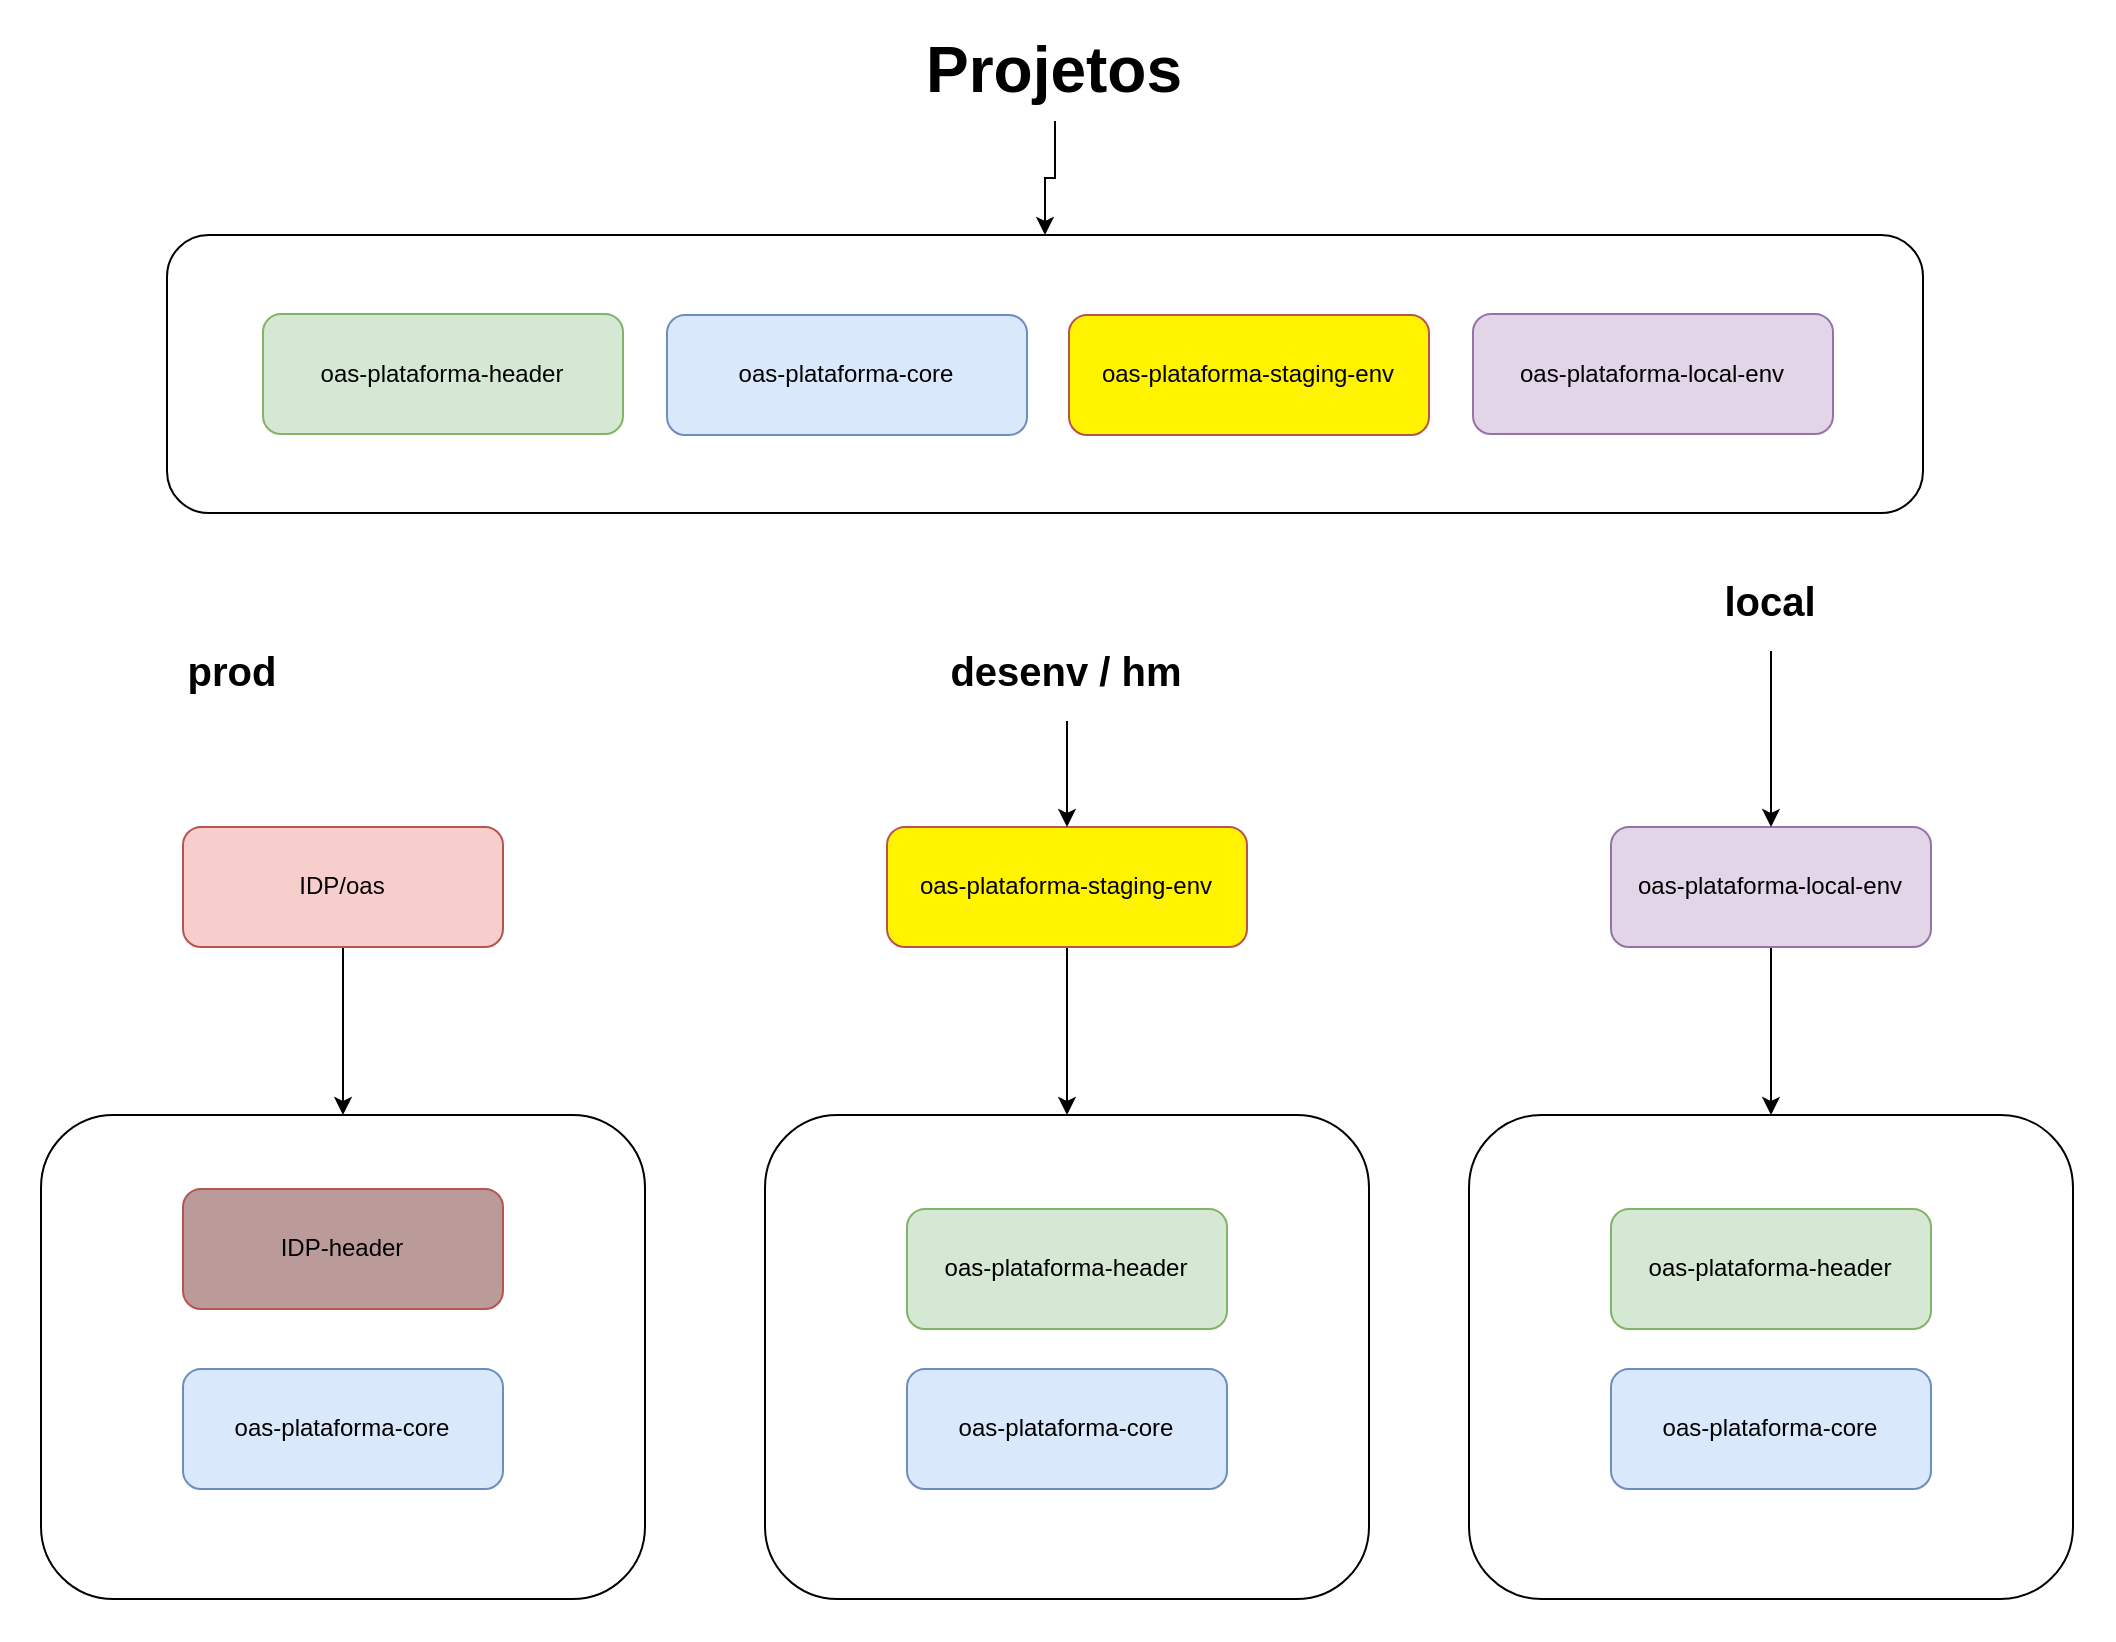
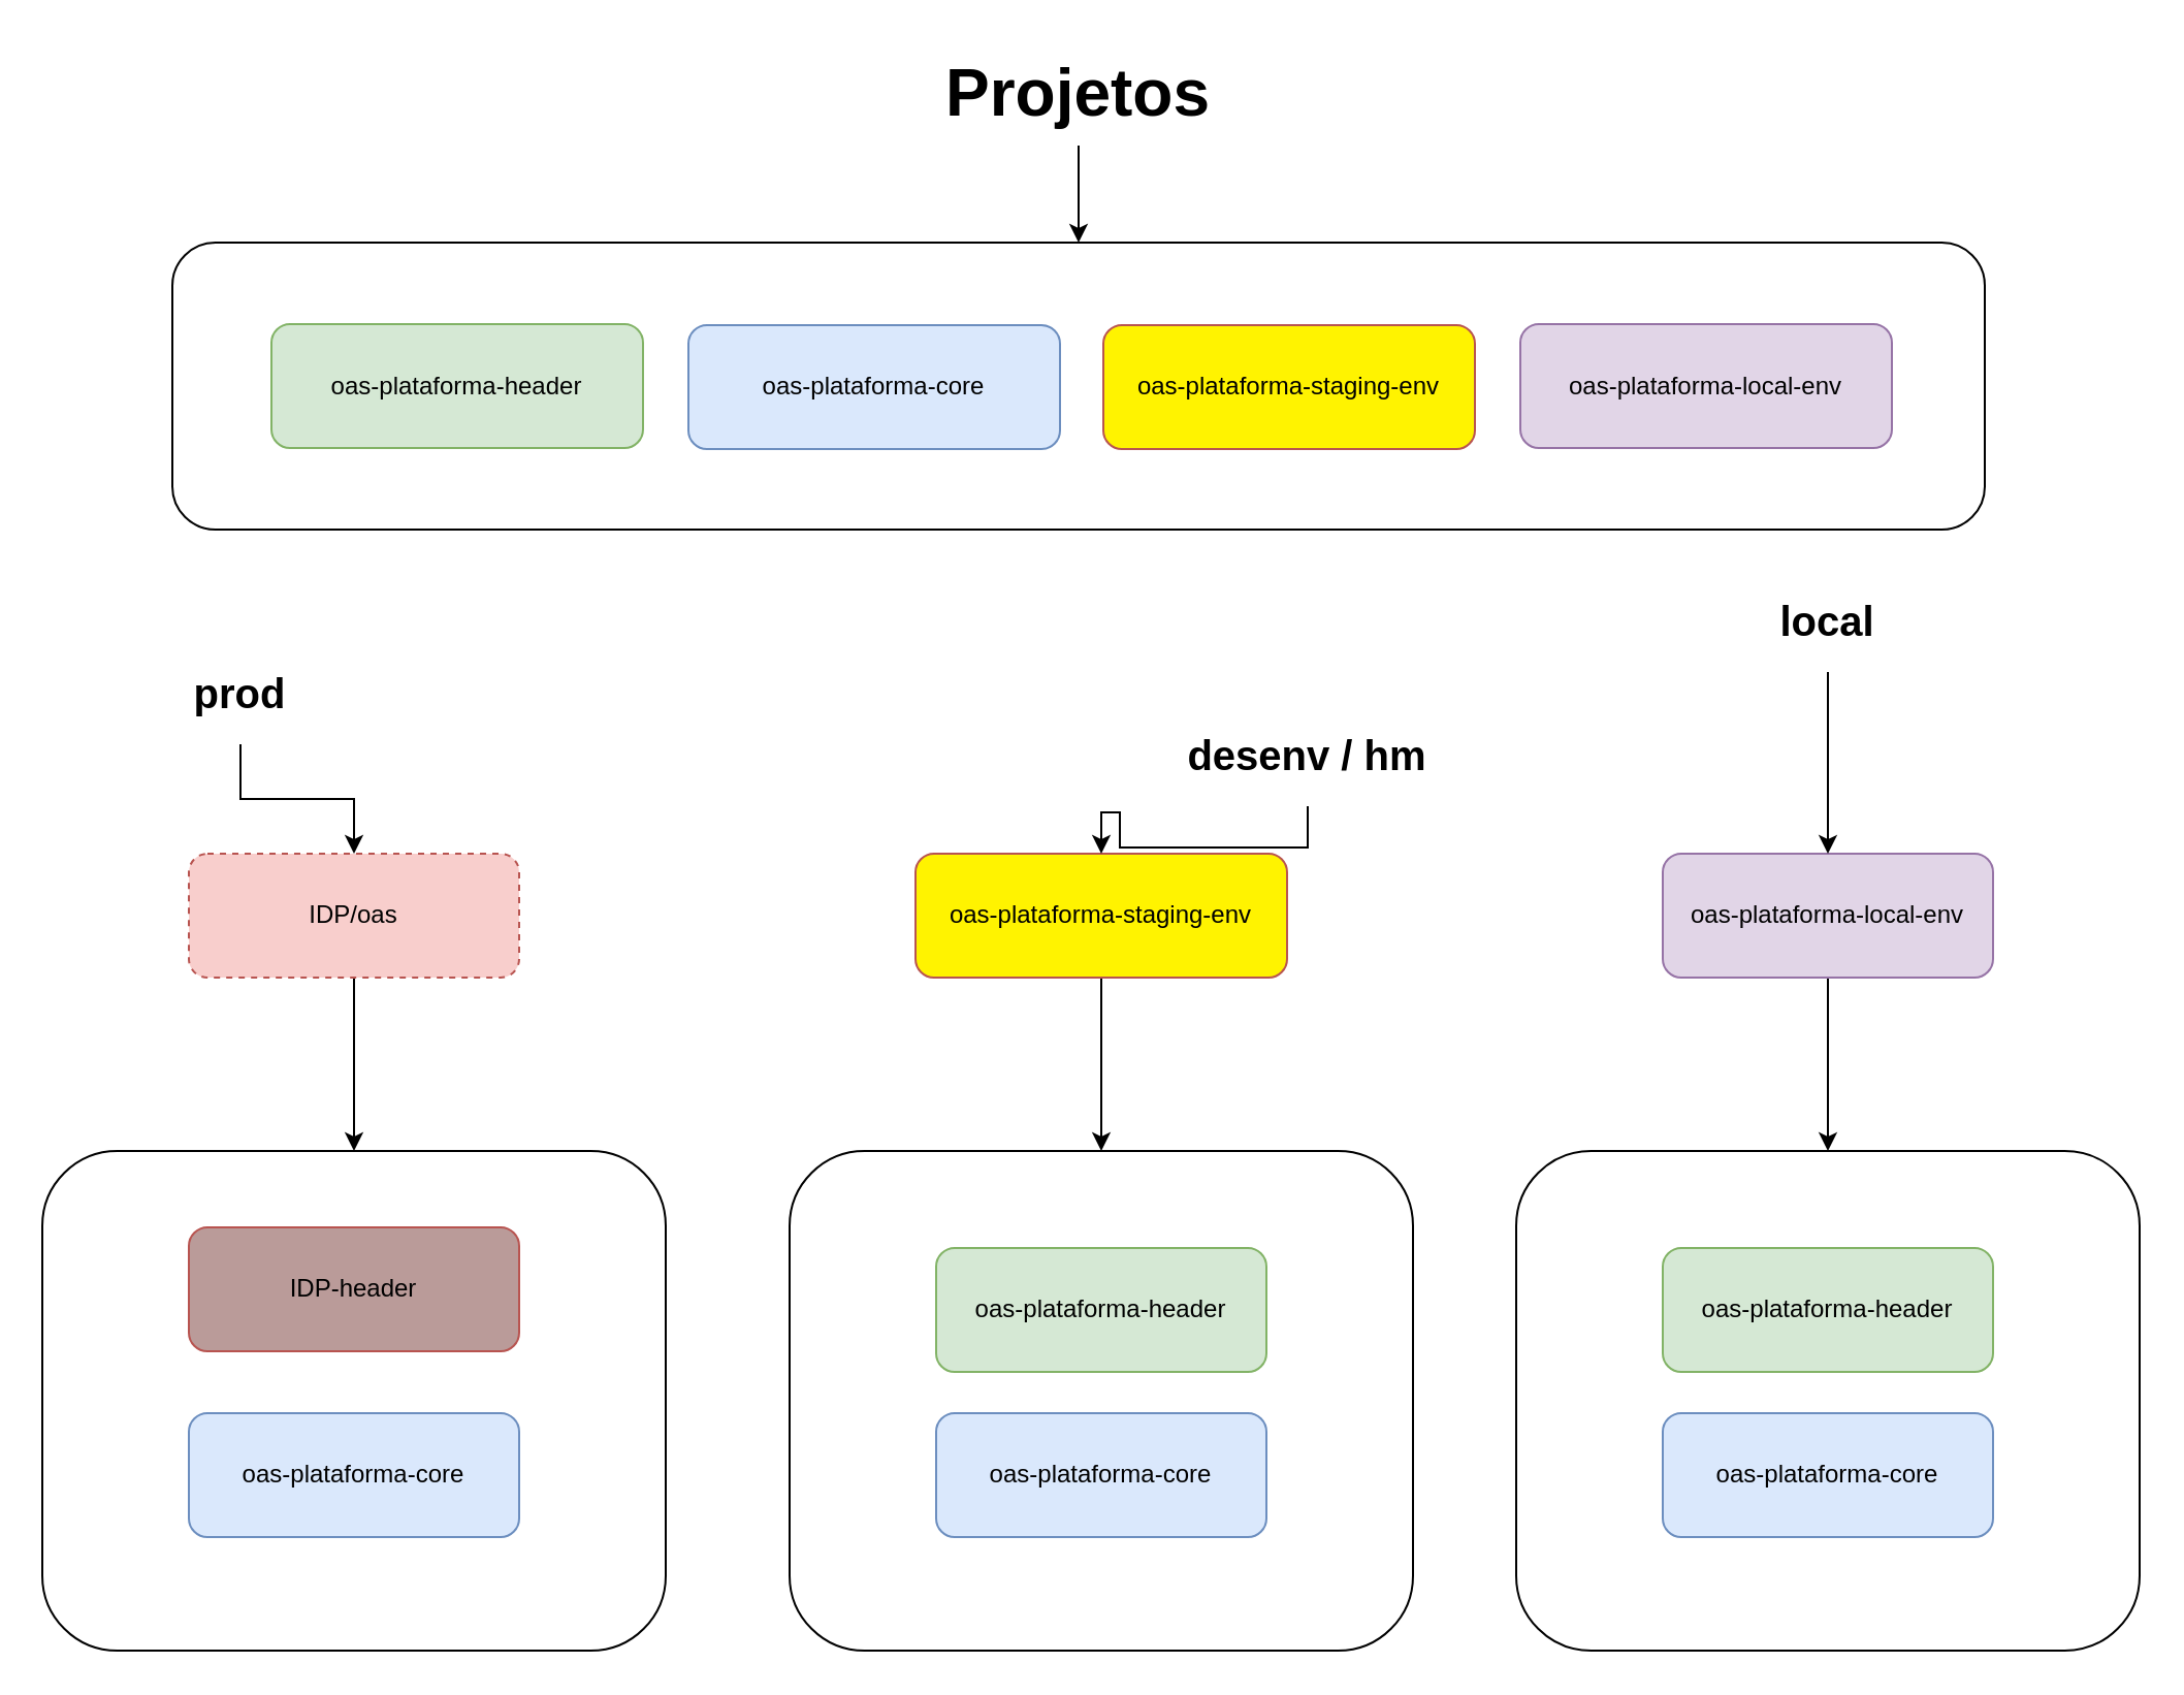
  <mxCell id="0" />
  <mxCell id="1" parent="0" />
  <mxCell id="2" value="" style="rounded=1;whiteSpace=wrap;html=1;" vertex="1" parent="1"><mxGeometry x="83" y="117" width="878" height="139" as="geometry" /></mxCell>
  <mxCell id="3" value="oas-plataforma-core" style="rounded=1;whiteSpace=wrap;html=1;fillColor=#dae8fc;strokeColor=#6c8ebf;" vertex="1" parent="1"><mxGeometry x="333" y="157" width="180" height="60" as="geometry" /></mxCell>
  <mxCell id="4" value="oas-plataforma-header" style="rounded=1;whiteSpace=wrap;html=1;fillColor=#d5e8d4;strokeColor=#82b366;" vertex="1" parent="1"><mxGeometry x="131" y="156.5" width="180" height="60" as="geometry" /></mxCell>
  <mxCell id="5" style="edgeStyle=orthogonalEdgeStyle;rounded=0;orthogonalLoop=1;jettySize=auto;html=1;" edge="1" parent="1" source="6" target="7"><mxGeometry relative="1" as="geometry" /></mxCell>
  <mxCell id="6" value="oas-plataforma-staging-env" style="rounded=1;whiteSpace=wrap;html=1;fillColor=#FFF300;strokeColor=#b85450;" vertex="1" parent="1"><mxGeometry x="443" y="413" width="180" height="60" as="geometry" /></mxCell>
  <mxCell id="7" value="" style="rounded=1;whiteSpace=wrap;html=1;" vertex="1" parent="1"><mxGeometry x="382" y="557" width="302" height="242" as="geometry" /></mxCell>
  <mxCell id="8" value="oas-plataforma-header" style="rounded=1;whiteSpace=wrap;html=1;fillColor=#d5e8d4;strokeColor=#82b366;" vertex="1" parent="1"><mxGeometry x="453" y="604" width="160" height="60" as="geometry" /></mxCell>
  <mxCell id="9" value="oas-plataforma-core" style="rounded=1;whiteSpace=wrap;html=1;fillColor=#dae8fc;strokeColor=#6c8ebf;" vertex="1" parent="1"><mxGeometry x="453" y="684" width="160" height="60" as="geometry" /></mxCell>
  <mxCell id="10" style="edgeStyle=orthogonalEdgeStyle;rounded=0;orthogonalLoop=1;jettySize=auto;html=1;" edge="1" source="11" target="12" parent="1"><mxGeometry relative="1" as="geometry" /></mxCell>
  <mxCell id="11" value="oas-plataforma-local-env" style="rounded=1;whiteSpace=wrap;html=1;fillColor=#e1d5e7;strokeColor=#9673a6;" vertex="1" parent="1"><mxGeometry x="805" y="413" width="160" height="60" as="geometry" /></mxCell>
  <mxCell id="12" value="" style="rounded=1;whiteSpace=wrap;html=1;" vertex="1" parent="1"><mxGeometry x="734" y="557" width="302" height="242" as="geometry" /></mxCell>
  <mxCell id="13" value="oas-plataforma-header" style="rounded=1;whiteSpace=wrap;html=1;fillColor=#d5e8d4;strokeColor=#82b366;" vertex="1" parent="1"><mxGeometry x="805" y="604" width="160" height="60" as="geometry" /></mxCell>
  <mxCell id="14" value="oas-plataforma-core" style="rounded=1;whiteSpace=wrap;html=1;fillColor=#dae8fc;strokeColor=#6c8ebf;" vertex="1" parent="1"><mxGeometry x="805" y="684" width="160" height="60" as="geometry" /></mxCell>
  <mxCell id="15" style="edgeStyle=orthogonalEdgeStyle;rounded=0;orthogonalLoop=1;jettySize=auto;html=1;" edge="1" parent="1" source="16" target="17"><mxGeometry relative="1" as="geometry" /></mxCell>
- <mxCell id="16" value="IDP/oas" style="rounded=1;whiteSpace=wrap;html=1;fillColor=#f8cecc;strokeColor=#b85450;" vertex="1" parent="1"><mxGeometry x="91" y="413" width="160" height="60" as="geometry" /></mxCell>
+ <mxCell id="16" value="IDP/oas" style="rounded=1;whiteSpace=wrap;html=1;fillColor=#f8cecc;strokeColor=#b85450;dashed=1;" vertex="1" parent="1"><mxGeometry x="91" y="413" width="160" height="60" as="geometry" /></mxCell>
  <mxCell id="17" value="" style="rounded=1;whiteSpace=wrap;html=1;" vertex="1" parent="1"><mxGeometry x="20" y="557" width="302" height="242" as="geometry" /></mxCell>
  <mxCell id="18" value="IDP-header" style="rounded=1;whiteSpace=wrap;html=1;fillColor=#BA9B99;strokeColor=#b85450;" vertex="1" parent="1"><mxGeometry x="91" y="594" width="160" height="60" as="geometry" /></mxCell>
  <mxCell id="19" value="oas-plataforma-core" style="rounded=1;whiteSpace=wrap;html=1;fillColor=#dae8fc;strokeColor=#6c8ebf;" vertex="1" parent="1"><mxGeometry x="91" y="684" width="160" height="60" as="geometry" /></mxCell>
  <mxCell id="20" style="edgeStyle=orthogonalEdgeStyle;rounded=0;orthogonalLoop=1;jettySize=auto;html=1;" edge="1" parent="1" source="21" target="6"><mxGeometry relative="1" as="geometry" /></mxCell>
- <mxCell id="21" value="desenv / hm" style="text;html=1;align=center;verticalAlign=middle;whiteSpace=wrap;rounded=0;fontStyle=1;fontSize=20;" vertex="1" parent="1"><mxGeometry x="462" y="310" width="142" height="50" as="geometry" /></mxCell>
+ <mxCell id="21" value="desenv / hm" style="text;html=1;align=center;verticalAlign=middle;whiteSpace=wrap;rounded=0;fontStyle=1;fontSize=20;" vertex="1" parent="1"><mxGeometry x="562" y="340" width="142" height="50" as="geometry" /></mxCell>
  <mxCell id="22" style="edgeStyle=orthogonalEdgeStyle;rounded=0;orthogonalLoop=1;jettySize=auto;html=1;" edge="1" parent="1" source="23" target="11"><mxGeometry relative="1" as="geometry" /></mxCell>
  <mxCell id="23" value="local" style="text;html=1;align=center;verticalAlign=middle;whiteSpace=wrap;rounded=0;fontStyle=1;fontSize=20;" vertex="1" parent="1"><mxGeometry x="814" y="275" width="142" height="50" as="geometry" /></mxCell>
+ <mxCell id="24" style="edgeStyle=orthogonalEdgeStyle;rounded=0;orthogonalLoop=1;jettySize=auto;html=1;" edge="1" parent="1" source="25" target="16"><mxGeometry relative="1" as="geometry" /></mxCell>
  <mxCell id="25" value="prod" style="text;html=1;align=center;verticalAlign=middle;whiteSpace=wrap;rounded=0;fontStyle=1;fontSize=20;" vertex="1" parent="1"><mxGeometry x="45" y="310" width="142" height="50" as="geometry" /></mxCell>
  <mxCell id="26" value="oas-plataforma-staging-env" style="rounded=1;whiteSpace=wrap;html=1;fillColor=#FFF300;strokeColor=#b85450;" vertex="1" parent="1"><mxGeometry x="534" y="157" width="180" height="60" as="geometry" /></mxCell>
  <mxCell id="27" value="oas-plataforma-local-env" style="rounded=1;whiteSpace=wrap;html=1;fillColor=#e1d5e7;strokeColor=#9673a6;" vertex="1" parent="1"><mxGeometry x="736" y="156.5" width="180" height="60" as="geometry" /></mxCell>
  <mxCell id="28" style="edgeStyle=orthogonalEdgeStyle;rounded=0;orthogonalLoop=1;jettySize=auto;html=1;" edge="1" parent="1" source="29" target="2"><mxGeometry relative="1" as="geometry" /></mxCell>
- <mxCell id="29" value="Projetos" style="text;html=1;align=center;verticalAlign=middle;whiteSpace=wrap;rounded=0;fontStyle=1;fontSize=32;" vertex="1" parent="1"><mxGeometry x="456" y="10" width="142" height="50" as="geometry" /></mxCell>
+ <mxCell id="29" value="Projetos" style="text;html=1;align=center;verticalAlign=middle;whiteSpace=wrap;rounded=0;fontStyle=1;fontSize=32;" vertex="1" parent="1"><mxGeometry x="451" y="20" width="142" height="50" as="geometry" /></mxCell>
